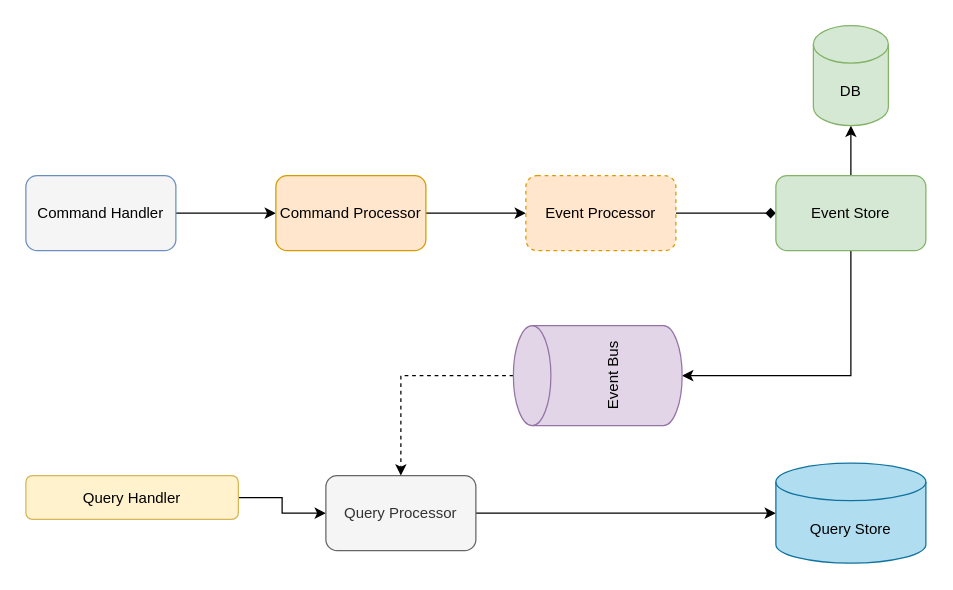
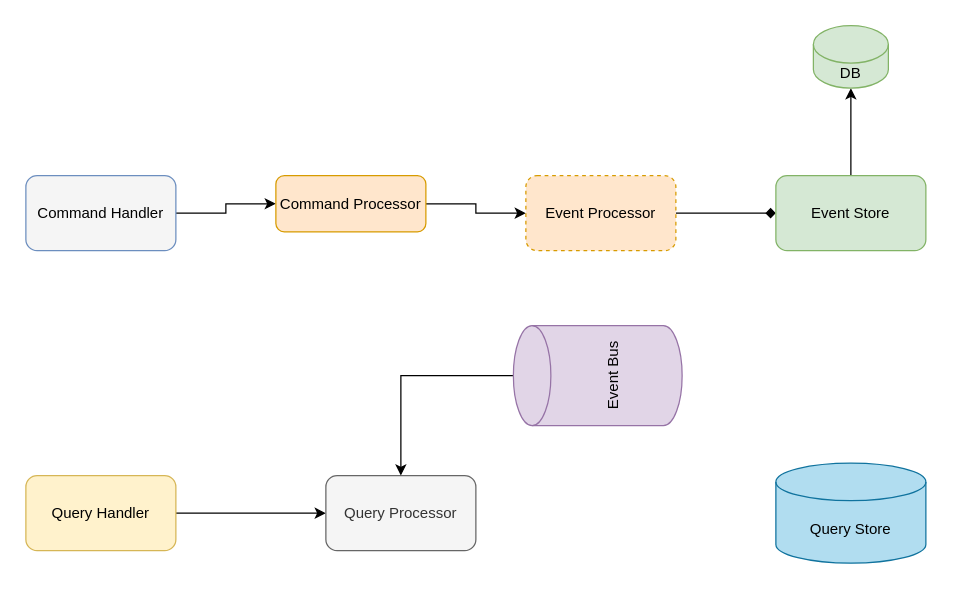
  <mxCell id="0" />
  <mxCell id="1" parent="0" />
  <mxCell id="2" style="edgeStyle=orthogonalEdgeStyle;rounded=0;orthogonalLoop=1;jettySize=auto;html=1;entryX=0;entryY=0.5;entryDx=0;entryDy=0;" edge="1" parent="1" source="3" target="9"><mxGeometry relative="1" as="geometry" /></mxCell>
  <mxCell id="3" value="Command Handler" style="rounded=1;whiteSpace=wrap;html=1;fillColor=#f5f5f5;strokeColor=#6c8ebf;" vertex="1" parent="1"><mxGeometry x="20" y="140" width="120" height="60" as="geometry" /></mxCell>
  <mxCell id="4" style="edgeStyle=orthogonalEdgeStyle;rounded=0;orthogonalLoop=1;jettySize=auto;html=1;entryX=0;entryY=0.5;entryDx=0;entryDy=0;" edge="1" parent="1" source="5" target="7"><mxGeometry relative="1" as="geometry" /></mxCell>
- <mxCell id="5" value="Query Handler" style="rounded=1;whiteSpace=wrap;html=1;fillColor=#fff2cc;strokeColor=#d6b656;" vertex="1" parent="1"><mxGeometry x="20" y="380" width="170" height="35" as="geometry" /></mxCell>
- <mxCell id="6" style="edgeStyle=orthogonalEdgeStyle;rounded=0;orthogonalLoop=1;jettySize=auto;html=1;entryX=0;entryY=0.5;entryDx=0;entryDy=0;entryPerimeter=0;" edge="1" parent="1" source="7" target="18"><mxGeometry relative="1" as="geometry" /></mxCell>
+ <mxCell id="5" value="Query Handler" style="rounded=1;whiteSpace=wrap;html=1;fillColor=#fff2cc;strokeColor=#d6b656;" vertex="1" parent="1"><mxGeometry x="20" y="380" width="120" height="60" as="geometry" /></mxCell>
  <mxCell id="7" value="Query Processor" style="rounded=1;whiteSpace=wrap;html=1;fillColor=#f5f5f5;strokeColor=#666666;fontColor=#333333;" vertex="1" parent="1"><mxGeometry x="260" y="380" width="120" height="60" as="geometry" /></mxCell>
  <mxCell id="8" style="edgeStyle=orthogonalEdgeStyle;rounded=0;orthogonalLoop=1;jettySize=auto;html=1;entryX=0;entryY=0.5;entryDx=0;entryDy=0;" edge="1" parent="1" source="9" target="11"><mxGeometry relative="1" as="geometry" /></mxCell>
- <mxCell id="9" value="Command Processor" style="rounded=1;whiteSpace=wrap;html=1;fillColor=#ffe6cc;strokeColor=#d79b00;" vertex="1" parent="1"><mxGeometry x="220" y="140" width="120" height="60" as="geometry" /></mxCell>
+ <mxCell id="9" value="Command Processor" style="rounded=1;whiteSpace=wrap;html=1;fillColor=#ffe6cc;strokeColor=#d79b00;" vertex="1" parent="1"><mxGeometry x="220" y="140" width="120" height="45" as="geometry" /></mxCell>
  <mxCell id="10" style="edgeStyle=orthogonalEdgeStyle;rounded=0;orthogonalLoop=1;jettySize=auto;html=1;entryX=0;entryY=0.5;entryDx=0;entryDy=0;endArrow=diamond;" edge="1" parent="1" source="11" target="14"><mxGeometry relative="1" as="geometry" /></mxCell>
  <mxCell id="11" value="Event Processor" style="rounded=1;whiteSpace=wrap;html=1;fillColor=#ffe6cc;strokeColor=#d79b00;dashed=1;" vertex="1" parent="1"><mxGeometry x="420" y="140" width="120" height="60" as="geometry" /></mxCell>
  <mxCell id="12" style="edgeStyle=orthogonalEdgeStyle;rounded=0;orthogonalLoop=1;jettySize=auto;html=1;entryX=0.5;entryY=1;entryDx=0;entryDy=0;entryPerimeter=0;" edge="1" parent="1" source="14" target="15"><mxGeometry relative="1" as="geometry" /></mxCell>
- <mxCell id="13" style="edgeStyle=orthogonalEdgeStyle;rounded=0;orthogonalLoop=1;jettySize=auto;html=1;entryX=0.5;entryY=1;entryDx=0;entryDy=0;entryPerimeter=0;exitX=0.5;exitY=1;exitDx=0;exitDy=0;" edge="1" parent="1" source="14" target="17"><mxGeometry relative="1" as="geometry"><Array as="points"><mxPoint x="680" y="300" /></Array></mxGeometry></mxCell>
  <mxCell id="14" value="Event Store" style="rounded=1;whiteSpace=wrap;html=1;fillColor=#d5e8d4;strokeColor=#82b366;" vertex="1" parent="1"><mxGeometry x="620" y="140" width="120" height="60" as="geometry" /></mxCell>
- <mxCell id="15" value="DB" style="shape=cylinder3;whiteSpace=wrap;html=1;boundedLbl=1;backgroundOutline=1;size=15;fillColor=#d5e8d4;strokeColor=#82b366;" vertex="1" parent="1"><mxGeometry x="650" width="60" height="80" as="geometry" y="20" /></mxCell>
- <mxCell id="16" style="edgeStyle=orthogonalEdgeStyle;rounded=0;orthogonalLoop=1;jettySize=auto;html=1;entryX=0.5;entryY=0;entryDx=0;entryDy=0;exitX=0.5;exitY=0;exitDx=0;exitDy=0;exitPerimeter=0;dashed=1;" edge="1" parent="1" source="17" target="7"><mxGeometry relative="1" as="geometry" /></mxCell>
+ <mxCell id="15" value="DB" style="shape=cylinder3;whiteSpace=wrap;html=1;boundedLbl=1;backgroundOutline=1;size=15;fillColor=#d5e8d4;strokeColor=#82b366;" vertex="1" parent="1"><mxGeometry x="650" y="20" width="60" height="50" as="geometry" /></mxCell>
+ <mxCell id="16" style="edgeStyle=orthogonalEdgeStyle;rounded=0;orthogonalLoop=1;jettySize=auto;html=1;entryX=0.5;entryY=0;entryDx=0;entryDy=0;exitX=0.5;exitY=0;exitDx=0;exitDy=0;exitPerimeter=0;" edge="1" parent="1" source="17" target="7"><mxGeometry relative="1" as="geometry" /></mxCell>
  <mxCell id="17" value="Event Bus" style="shape=cylinder3;whiteSpace=wrap;html=1;boundedLbl=1;backgroundOutline=1;size=15;rotation=-90;fillColor=#e1d5e7;strokeColor=#9673a6;" vertex="1" parent="1"><mxGeometry x="437.5" y="232.5" width="80" height="135" as="geometry" /></mxCell>
  <mxCell id="18" value="Query Store" style="shape=cylinder3;whiteSpace=wrap;html=1;boundedLbl=1;backgroundOutline=1;size=15;fillColor=#b1ddf0;strokeColor=#10739e;" vertex="1" parent="1"><mxGeometry x="620" y="370" width="120" height="80" as="geometry" /></mxCell>
